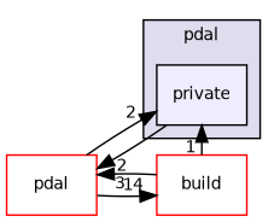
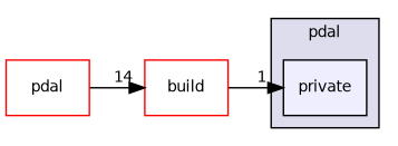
  digraph {
    compound=true
    rankdir=LR
    node [fillcolor=white fontname=Helvetica fontsize=10 shape=box style=filled color=red]
    edge [headlabel=2 labeldistance=1.5 labelfontname=Helvetica labelfontsize=10]
    n1 [fillcolor="#eeeeff" label=private pencolor=black color=""]
    n2 [label=pdal]
    n3 [label=build]
    subgraph cluster_1 {
      bgcolor="#ddddee"
      fontname=Helvetica
      fontsize=10
      label=pdal
      pencolor=black
      n1
    }
-   n1 -> n2
-   n2 -> n1
    n2 -> n3 [headlabel=14]
    n3 -> n1 [headlabel=1]
-   n3 -> n2 [headlabel=3]
  }
